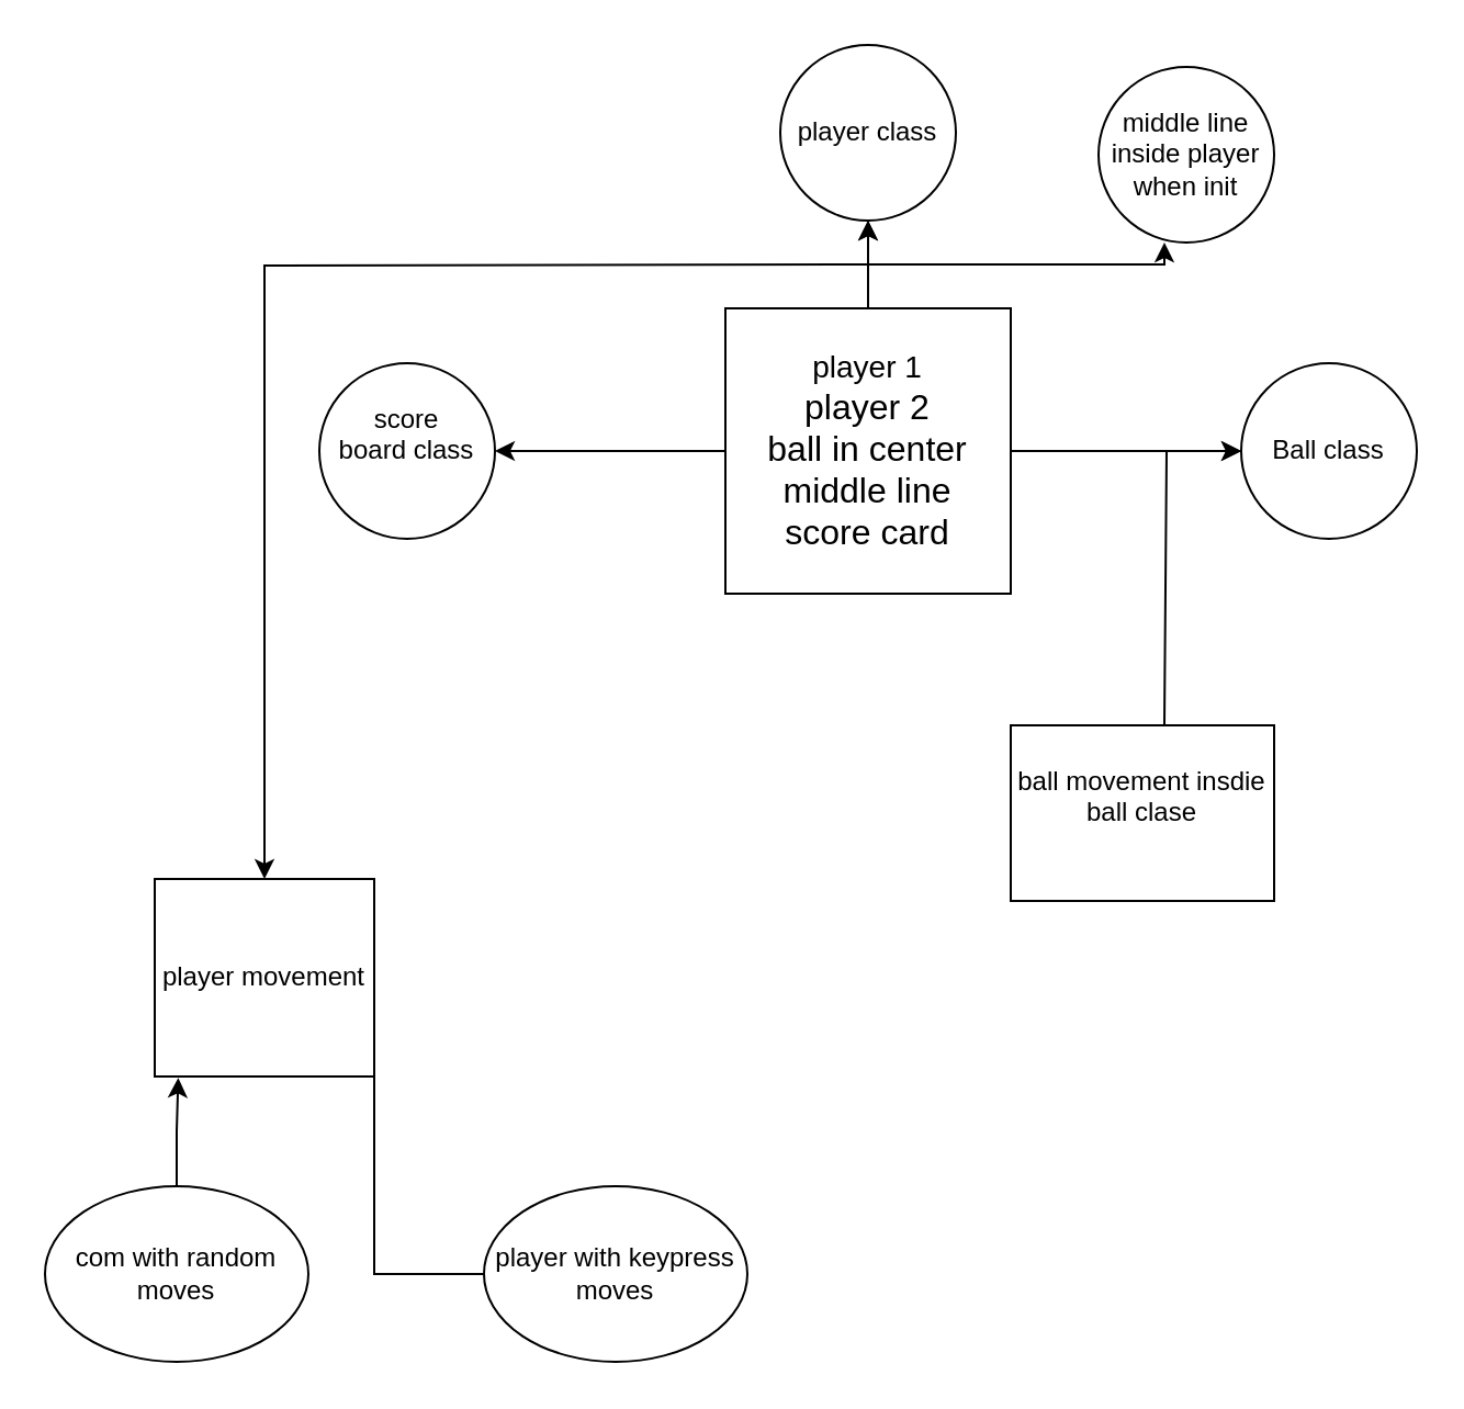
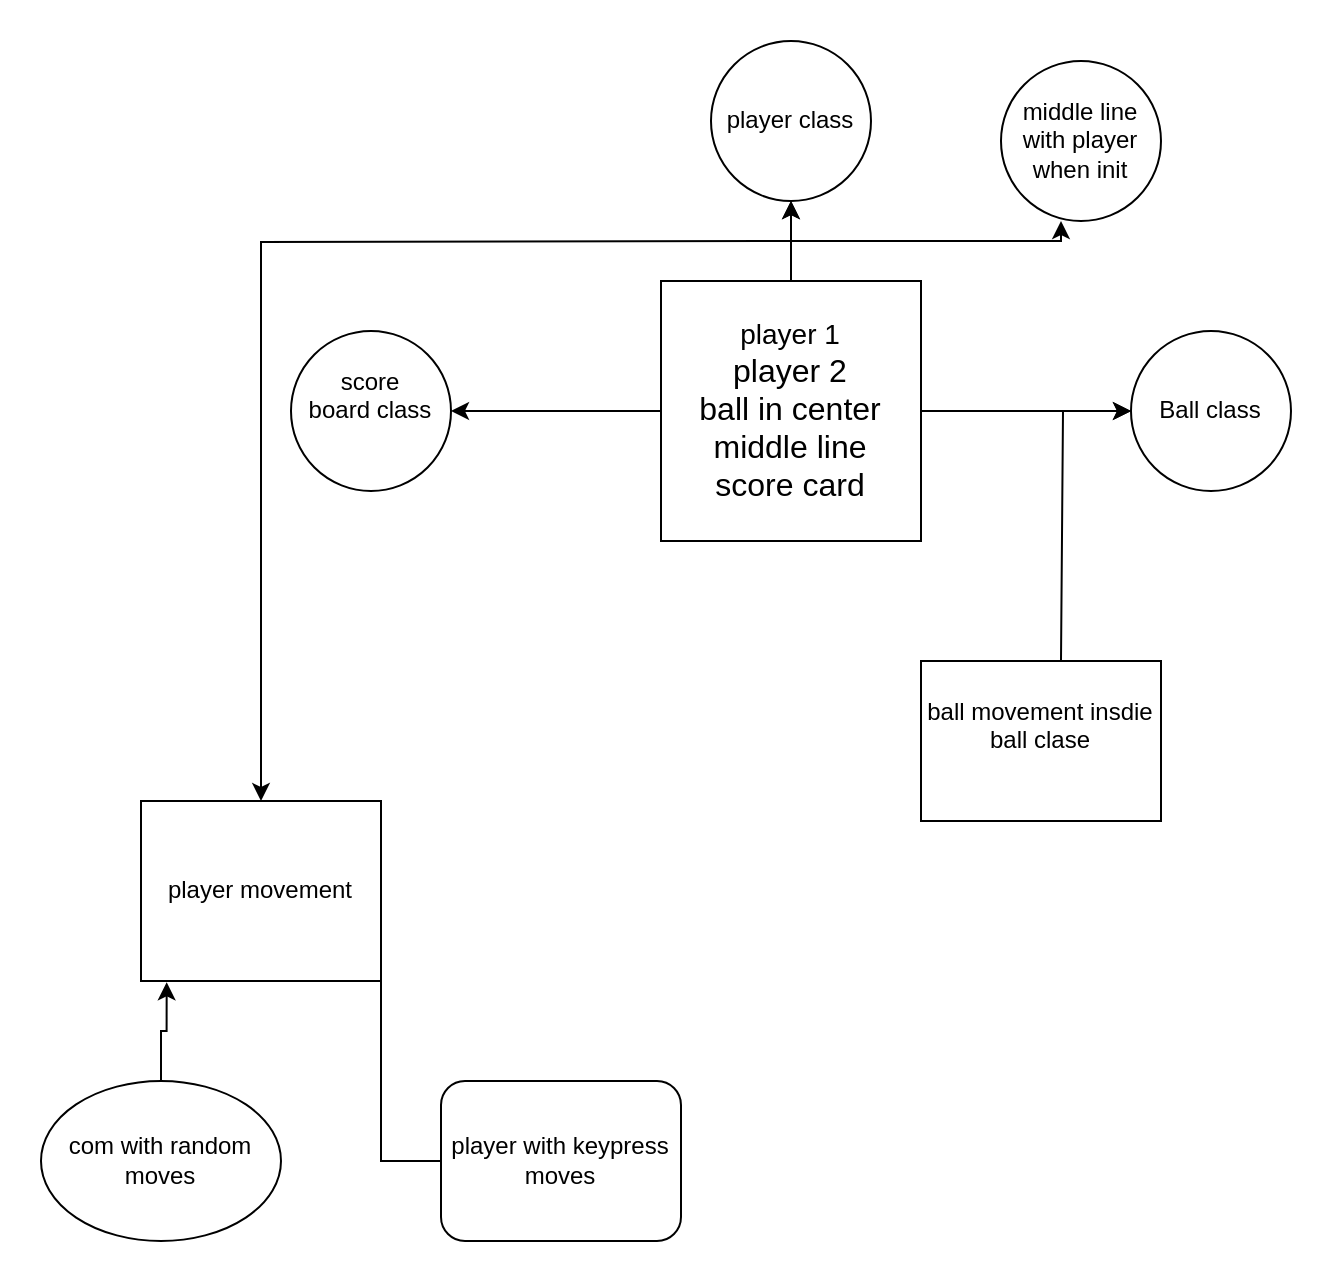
  <mxCell id="0" />
  <mxCell id="1" parent="0" />
  <mxCell id="2" value="" style="edgeStyle=orthogonalEdgeStyle;rounded=0;orthogonalLoop=1;jettySize=auto;html=1;" edge="1" parent="1" source="9" target="10"><mxGeometry relative="1" as="geometry" /></mxCell>
  <mxCell id="3" value="" style="edgeStyle=orthogonalEdgeStyle;rounded=0;orthogonalLoop=1;jettySize=auto;html=1;" edge="1" parent="1" source="9" target="11"><mxGeometry relative="1" as="geometry" /></mxCell>
  <mxCell id="4" value="" style="edgeStyle=orthogonalEdgeStyle;rounded=0;orthogonalLoop=1;jettySize=auto;html=1;" edge="1" parent="1" source="9" target="12"><mxGeometry relative="1" as="geometry" /></mxCell>
  <mxCell id="5" style="edgeStyle=orthogonalEdgeStyle;rounded=0;orthogonalLoop=1;jettySize=auto;html=1;" edge="1" parent="1"><mxGeometry relative="1" as="geometry"><mxPoint x="530" y="110" as="targetPoint" /><mxPoint x="395" y="120" as="sourcePoint" /><Array as="points"><mxPoint x="460" y="120" /><mxPoint x="531" y="120" /></Array></mxGeometry></mxCell>
  <mxCell id="6" value="" style="edgeStyle=orthogonalEdgeStyle;rounded=0;orthogonalLoop=1;jettySize=auto;html=1;" edge="1" parent="1" source="9" target="12"><mxGeometry relative="1" as="geometry" /></mxCell>
  <mxCell id="7" style="edgeStyle=orthogonalEdgeStyle;rounded=0;orthogonalLoop=1;jettySize=auto;html=1;" edge="1" parent="1" target="16"><mxGeometry relative="1" as="geometry"><mxPoint x="720" y="320" as="targetPoint" /><mxPoint x="400" y="120" as="sourcePoint" /></mxGeometry></mxCell>
  <mxCell id="8" value="" style="edgeStyle=orthogonalEdgeStyle;rounded=0;orthogonalLoop=1;jettySize=auto;html=1;" edge="1" parent="1" source="9" target="10"><mxGeometry relative="1" as="geometry" /></mxCell>
  <mxCell id="9" value="&lt;font style=&quot;font-size: 14px;&quot;&gt;player 1&lt;/font&gt;&lt;div&gt;&lt;font size=&quot;3&quot;&gt;player 2&lt;/font&gt;&lt;/div&gt;&lt;div&gt;&lt;font size=&quot;3&quot;&gt;ball in center&lt;/font&gt;&lt;/div&gt;&lt;div&gt;&lt;font size=&quot;3&quot;&gt;middle line&lt;/font&gt;&lt;/div&gt;&lt;div&gt;&lt;font size=&quot;3&quot;&gt;score card&lt;/font&gt;&lt;/div&gt;" style="whiteSpace=wrap;html=1;aspect=fixed;" vertex="1" parent="1"><mxGeometry x="330" y="140" width="130" height="130" as="geometry" /></mxCell>
  <mxCell id="10" value="player class" style="ellipse;whiteSpace=wrap;html=1;" vertex="1" parent="1"><mxGeometry x="355" y="20" width="80" height="80" as="geometry" /></mxCell>
  <mxCell id="11" value="score board&lt;span style=&quot;background-color: initial;&quot;&gt;&amp;nbsp;class&lt;/span&gt;&lt;div&gt;&lt;div&gt;&lt;br&gt;&lt;/div&gt;&lt;/div&gt;" style="ellipse;whiteSpace=wrap;html=1;" vertex="1" parent="1"><mxGeometry x="145" y="165" width="80" height="80" as="geometry" /></mxCell>
  <mxCell id="12" value="Ball class" style="ellipse;whiteSpace=wrap;html=1;" vertex="1" parent="1"><mxGeometry x="565" y="165" width="80" height="80" as="geometry" /></mxCell>
- <mxCell id="13" value="middle line inside player when init" style="ellipse;whiteSpace=wrap;html=1;" vertex="1" parent="1"><mxGeometry x="500" y="30" width="80" height="80" as="geometry" /></mxCell>
+ <mxCell id="13" value="middle line with player when init" style="ellipse;whiteSpace=wrap;html=1;" vertex="1" parent="1"><mxGeometry x="500" y="30" width="80" height="80" as="geometry" /></mxCell>
  <mxCell id="14" value="ball movement insdie ball clase&lt;div&gt;&lt;br&gt;&lt;/div&gt;" style="whiteSpace=wrap;html=1;" vertex="1" parent="1"><mxGeometry x="460" y="330" width="120" height="80" as="geometry" /></mxCell>
  <mxCell id="15" style="edgeStyle=orthogonalEdgeStyle;rounded=0;orthogonalLoop=1;jettySize=auto;html=1;endArrow=none;" edge="1" parent="1"><mxGeometry relative="1" as="geometry"><mxPoint x="530" y="330" as="targetPoint" /><mxPoint x="470" y="205" as="sourcePoint" /><Array as="points"><mxPoint x="531" y="205" /></Array></mxGeometry></mxCell>
- <mxCell id="16" value="player movement" style="rounded=0;whiteSpace=wrap;html=1;" vertex="1" parent="1"><mxGeometry x="70" y="400" width="100" height="90" as="geometry" /></mxCell>
+ <mxCell id="16" value="player movement" style="rounded=0;whiteSpace=wrap;html=1;" vertex="1" parent="1"><mxGeometry x="70" y="400" width="120" height="90" as="geometry" /></mxCell>
  <mxCell id="17" value="com with random moves" style="ellipse;whiteSpace=wrap;html=1;" vertex="1" parent="1"><mxGeometry x="20" y="540" width="120" height="80" as="geometry" /></mxCell>
  <mxCell id="18" style="edgeStyle=orthogonalEdgeStyle;rounded=0;orthogonalLoop=1;jettySize=auto;html=1;entryX=0.107;entryY=1.007;entryDx=0;entryDy=0;entryPerimeter=0;" edge="1" parent="1" source="17" target="16"><mxGeometry relative="1" as="geometry" /></mxCell>
  <mxCell id="19" style="edgeStyle=orthogonalEdgeStyle;rounded=0;orthogonalLoop=1;jettySize=auto;html=1;entryX=1;entryY=1;entryDx=0;entryDy=0;endArrow=none;" edge="1" parent="1" source="20" target="16"><mxGeometry relative="1" as="geometry" /></mxCell>
- <mxCell id="20" value="player with keypress moves" style="ellipse;whiteSpace=wrap;html=1;" vertex="1" parent="1"><mxGeometry x="220" y="540" width="120" height="80" as="geometry" /></mxCell>
+ <mxCell id="20" value="player with keypress moves" style="whiteSpace=wrap;html=1;rounded=1;" vertex="1" parent="1"><mxGeometry x="220" y="540" width="120" height="80" as="geometry" /></mxCell>
